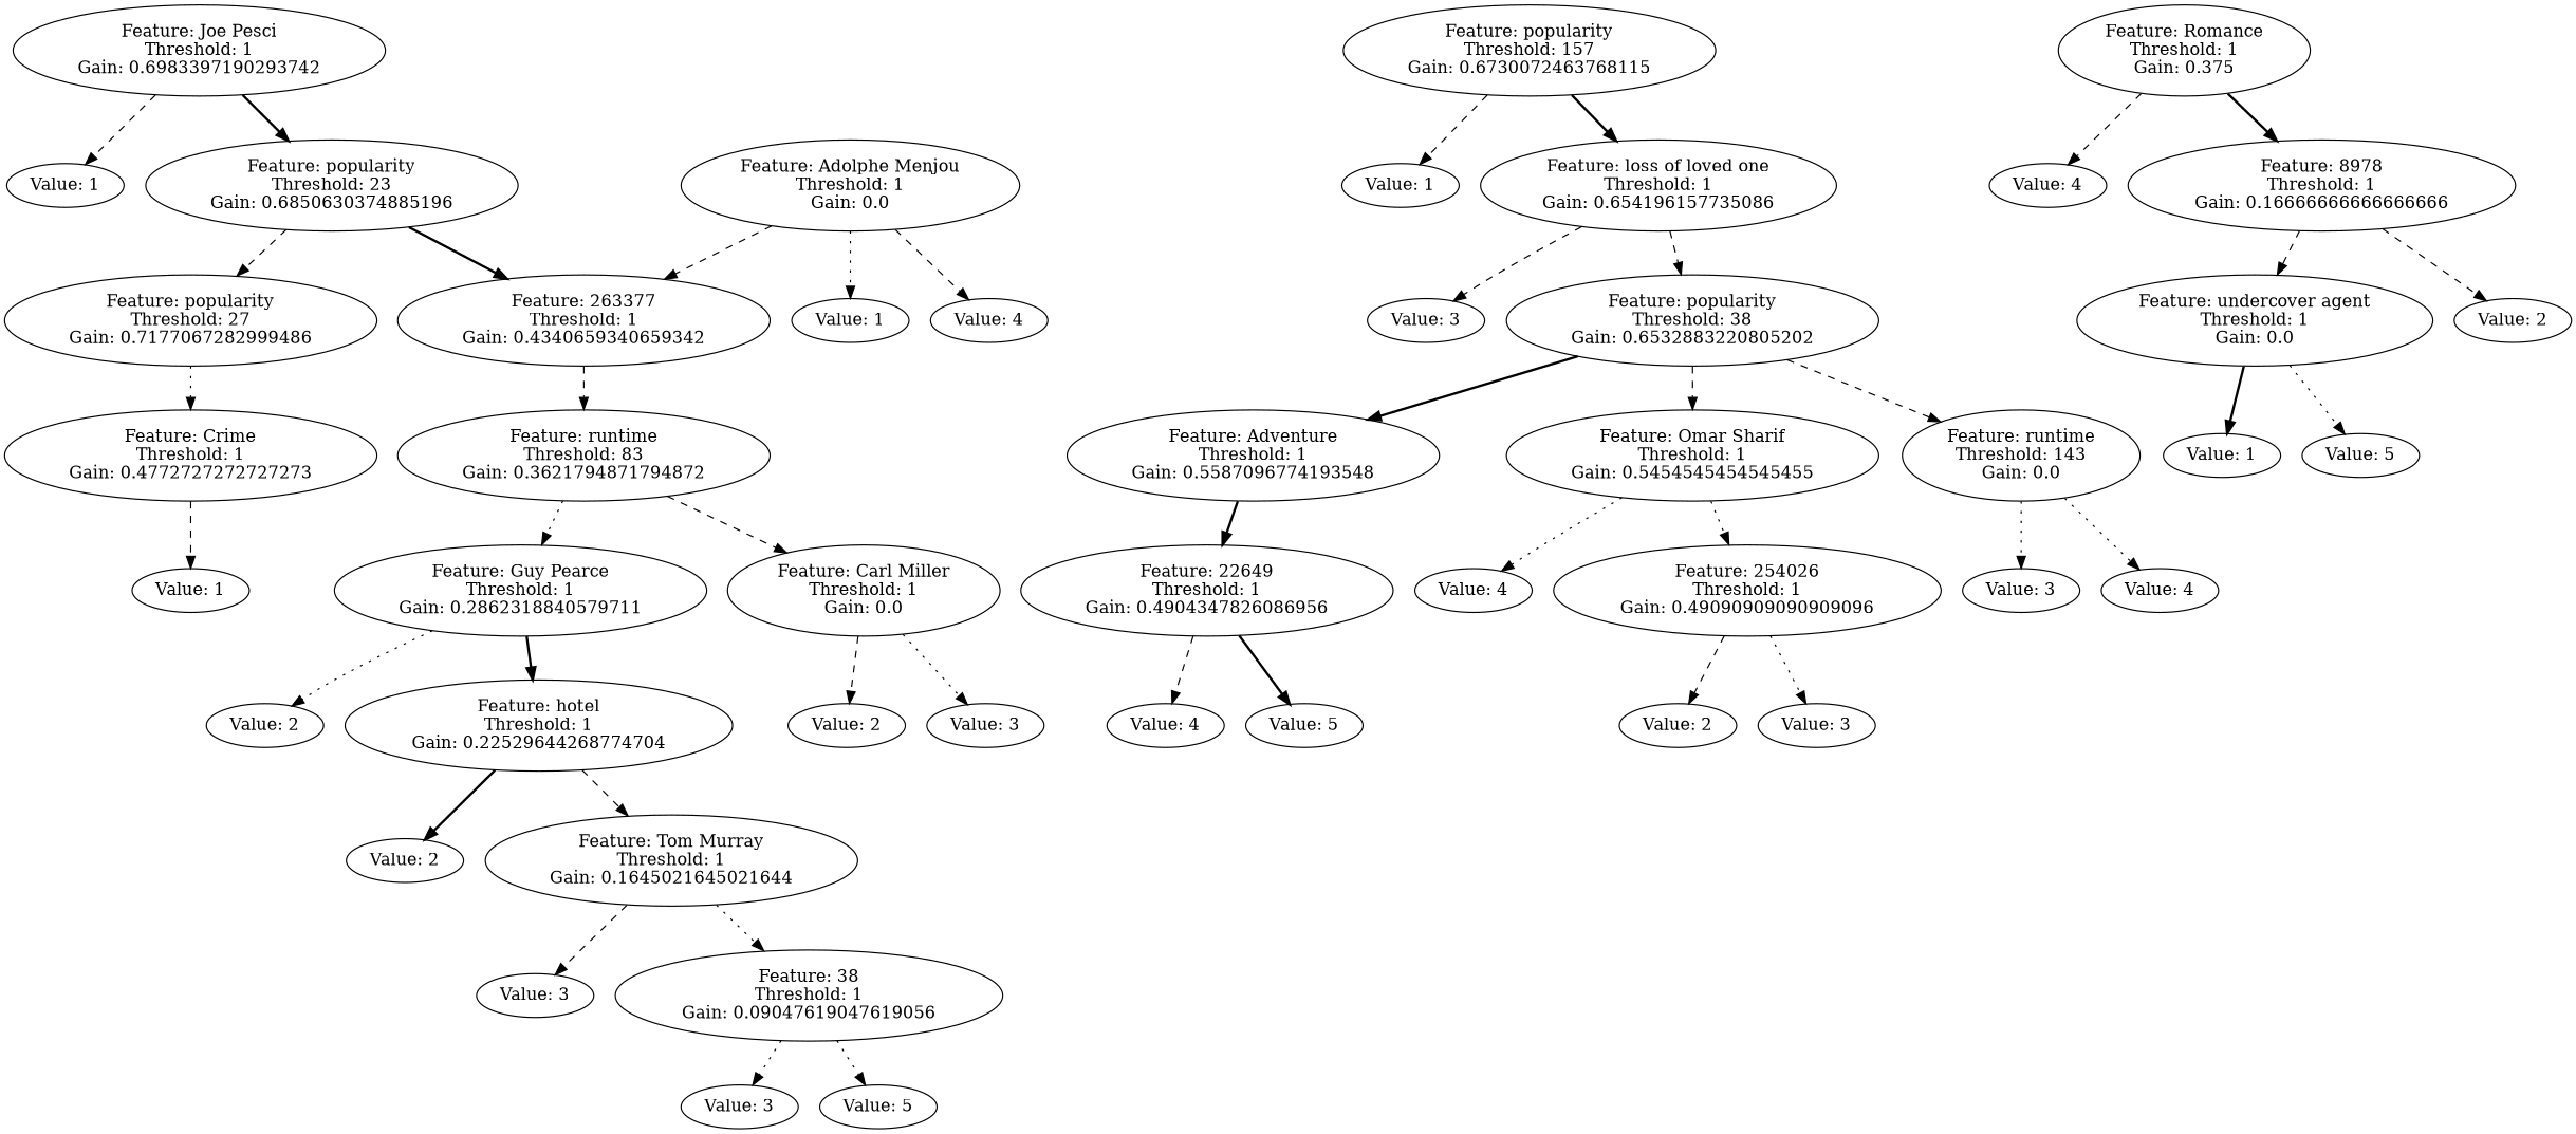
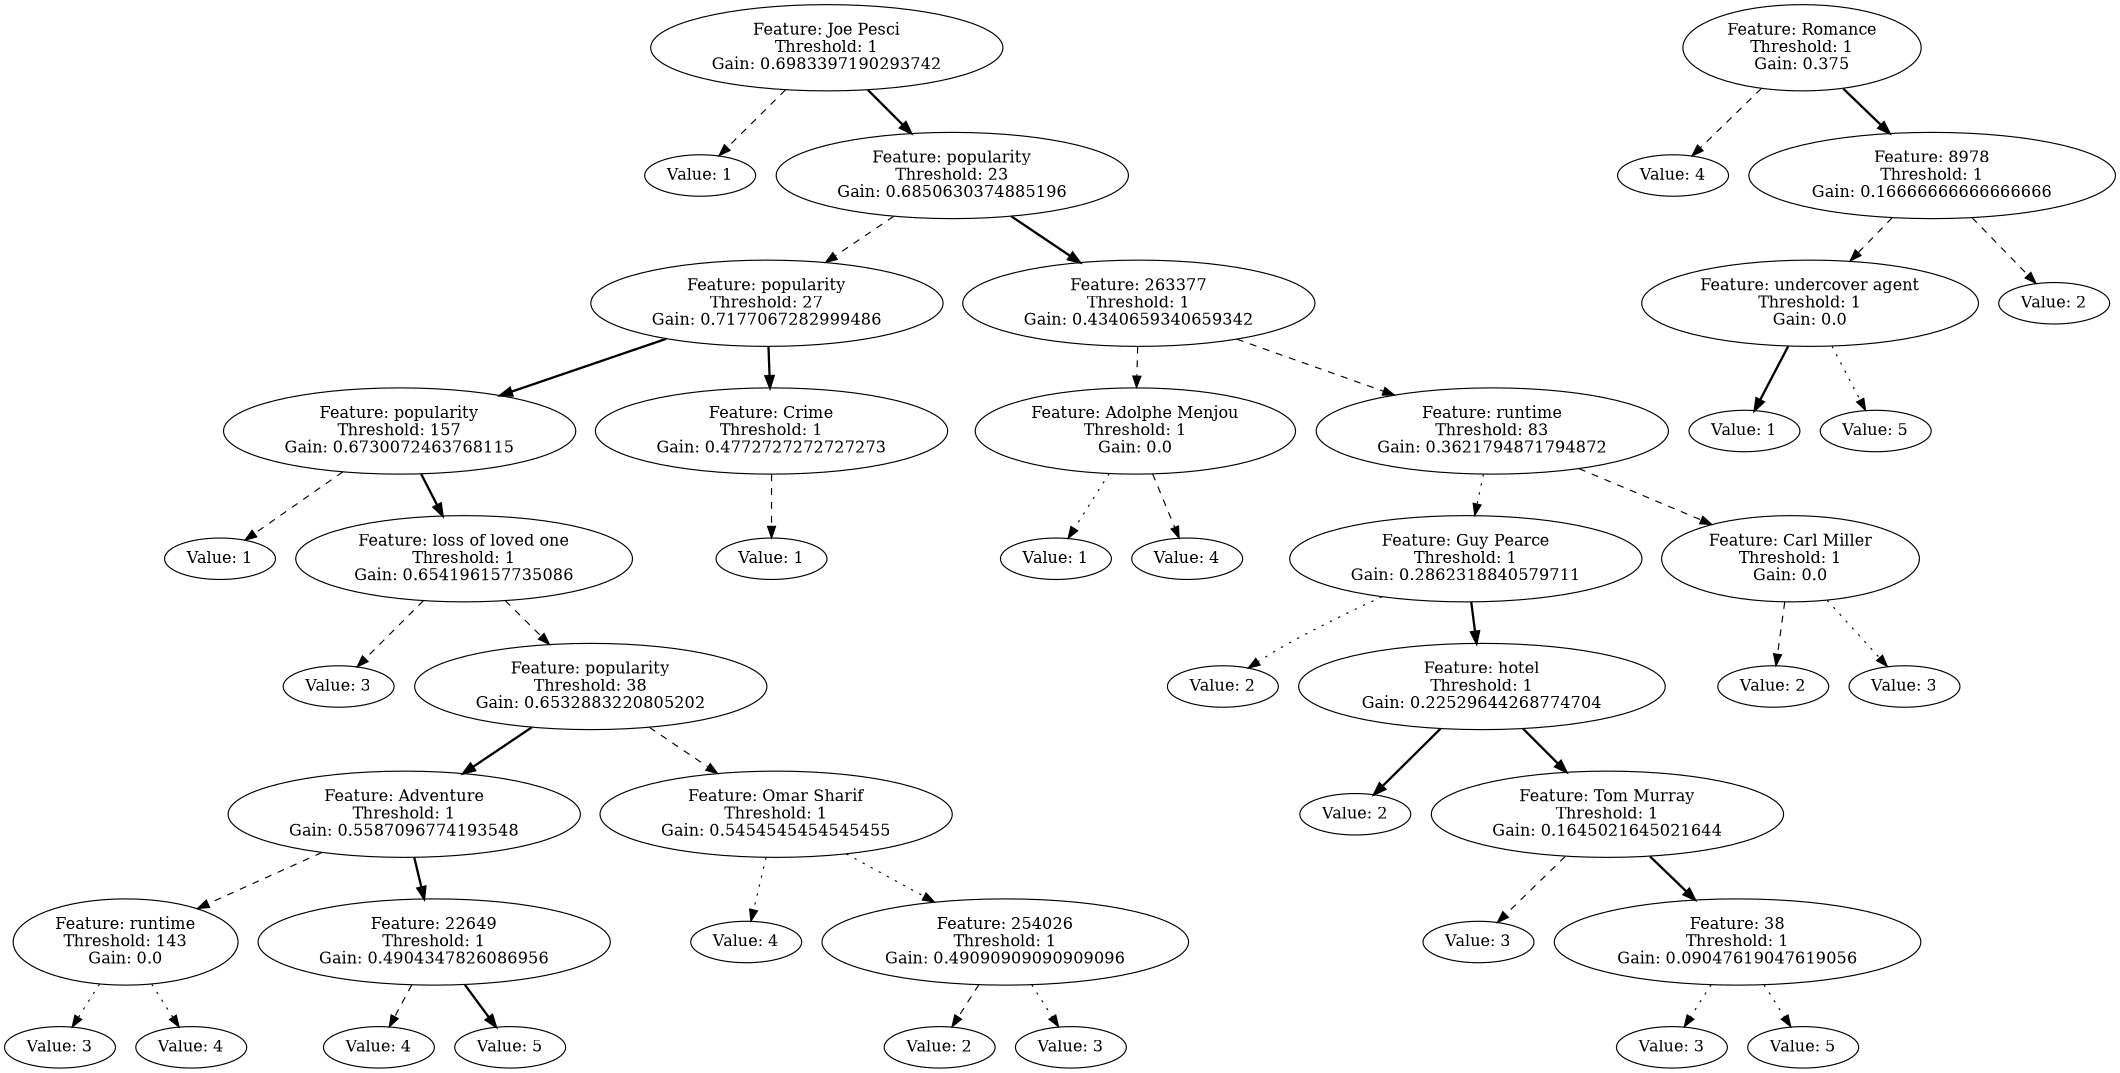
  digraph {
    edge [style=dashed]
    n1 [label="Feature: Joe Pesci\nThreshold: 1\nGain: 0.6983397190293742\n"]
    n2 [label="Value: 1\n"]
    n3 [label="Feature: popularity\nThreshold: 23\nGain: 0.6850630374885196\n"]
    n4 [label="Feature: popularity\nThreshold: 27\nGain: 0.7177067282999486\n"]
    n5 [label="Feature: 263377\nThreshold: 1\nGain: 0.4340659340659342\n"]
    n6 [label="Feature: popularity\nThreshold: 157\nGain: 0.6730072463768115\n"]
    n7 [label="Feature: Crime\nThreshold: 1\nGain: 0.4772727272727273\n"]
    n8 [label="Feature: Adolphe Menjou\nThreshold: 1\nGain: 0.0\n"]
    n9 [label="Feature: runtime\nThreshold: 83\nGain: 0.3621794871794872\n"]
    n10 [label="Value: 1\n"]
    n11 [label="Feature: loss of loved one\nThreshold: 1\nGain: 0.654196157735086\n"]
    n12 [label="Value: 1\n"]
    n13 [label="Value: 1\n"]
    n14 [label="Value: 4\n"]
    n15 [label="Feature: Guy Pearce\nThreshold: 1\nGain: 0.2862318840579711\n"]
    n16 [label="Feature: Carl Miller\nThreshold: 1\nGain: 0.0\n"]
    n17 [label="Value: 3\n"]
    n18 [label="Feature: popularity\nThreshold: 38\nGain: 0.6532883220805202\n"]
    n19 [label="Feature: Romance\nThreshold: 1\nGain: 0.375\n"]
    n20 [label="Value: 4\n"]
    n21 [label="Feature: 8978\nThreshold: 1\nGain: 0.16666666666666666\n"]
    n22 [label="Feature: Adventure\nThreshold: 1\nGain: 0.5587096774193548\n"]
    n23 [label="Feature: Omar Sharif\nThreshold: 1\nGain: 0.5454545454545455\n"]
    n24 [label="Feature: runtime\nThreshold: 143\nGain: 0.0\n"]
    n25 [label="Feature: 22649\nThreshold: 1\nGain: 0.4904347826086956\n"]
    n26 [label="Value: 4\n"]
    n27 [label="Feature: 254026\nThreshold: 1\nGain: 0.49090909090909096\n"]
    n28 [label="Value: 3\n"]
    n29 [label="Value: 4\n"]
    n30 [label="Value: 4\n"]
    n31 [label="Value: 5\n"]
    n32 [label="Value: 2\n"]
    n33 [label="Value: 3\n"]
    n34 [label="Feature: undercover agent\nThreshold: 1\nGain: 0.0\n"]
    n35 [label="Value: 2\n"]
    n36 [label="Value: 1\n"]
    n37 [label="Value: 5\n"]
    n38 [label="Value: 2\n"]
    n39 [label="Feature: hotel\nThreshold: 1\nGain: 0.22529644268774704\n"]
    n40 [label="Value: 2\n"]
    n41 [label="Value: 3\n"]
    n42 [label="Value: 2\n"]
    n43 [label="Feature: Tom Murray\nThreshold: 1\nGain: 0.1645021645021644\n"]
    n44 [label="Value: 3\n"]
    n45 [label="Feature: 38\nThreshold: 1\nGain: 0.09047619047619056\n"]
    n46 [label="Value: 3\n"]
    n47 [label="Value: 5\n"]
    n1 -> n2
    n1 -> n3 [style=bold]
    n3 -> n4
    n3 -> n5 [style=bold]
-   n4 -> n7 [style=dotted]
-   n8 -> n5
+   n4 -> n6 [style=bold]
+   n4 -> n7 [style=bold]
+   n5 -> n8
    n5 -> n9
    n6 -> n10
    n6 -> n11 [style=bold]
    n7 -> n12
    n8 -> n13 [style=dotted]
    n8 -> n14
    n9 -> n15 [style=dotted]
    n9 -> n16
    n11 -> n17
    n11 -> n18
    n15 -> n38 [style=dotted]
    n15 -> n39 [style=bold]
    n16 -> n40
    n16 -> n41 [style=dotted]
    n18 -> n22 [style=bold]
    n18 -> n23
    n19 -> n20
    n19 -> n21 [style=bold]
    n21 -> n34
    n21 -> n35
-   n18 -> n24
+   n22 -> n24
    n22 -> n25 [style=bold]
    n23 -> n26 [style=dotted]
    n23 -> n27 [style=dotted]
    n24 -> n28 [style=dotted]
    n24 -> n29 [style=dotted]
    n25 -> n30
    n25 -> n31 [style=bold]
    n27 -> n32
    n27 -> n33 [style=dotted]
    n34 -> n36 [style=bold]
    n34 -> n37 [style=dotted]
    n39 -> n42 [style=bold]
-   n39 -> n43
+   n39 -> n43 [style=bold]
    n43 -> n44
-   n43 -> n45 [style=dotted]
+   n43 -> n45 [style=bold]
    n45 -> n46 [style=dotted]
    n45 -> n47 [style=dotted]
  }
